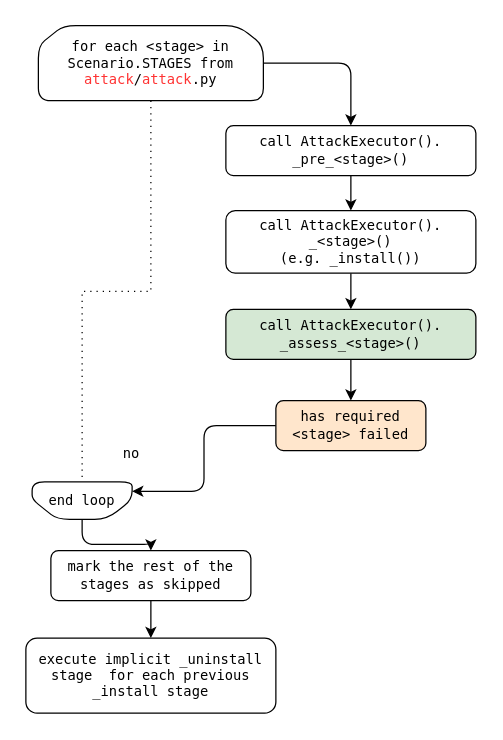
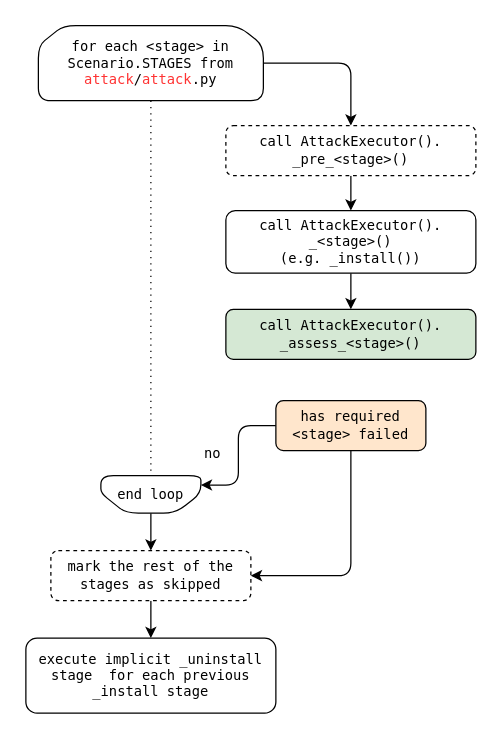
  <mxCell id="0" />
  <mxCell id="1" parent="0" />
  <mxCell id="2" style="edgeStyle=orthogonalEdgeStyle;rounded=0;orthogonalLoop=1;jettySize=auto;html=1;dashed=1;dashPattern=1 4;fontFamily=monospace;fontSize=11;endArrow=none;endFill=0;" edge="1" parent="1" source="4" target="6"><mxGeometry relative="1" as="geometry" /></mxCell>
  <mxCell id="3" style="edgeStyle=orthogonalEdgeStyle;rounded=1;orthogonalLoop=1;jettySize=auto;html=1;entryX=0.5;entryY=0;entryDx=0;entryDy=0;exitX=1;exitY=0.5;exitDx=0;exitDy=0;fontFamily=monospace;fontSize=11;" edge="1" parent="1" source="4" target="8"><mxGeometry relative="1" as="geometry" /></mxCell>
  <mxCell id="4" value="&lt;div style=&quot;font-size: 11px&quot;&gt;&lt;font style=&quot;font-size: 11px&quot;&gt;for each &amp;lt;stage&amp;gt; in Scenario.STAGES from&lt;/font&gt;&lt;/div&gt;&lt;div style=&quot;font-size: 11px&quot;&gt;&lt;font style=&quot;font-size: 11px&quot;&gt;&lt;font style=&quot;font-size: 11px&quot; color=&quot;#FF3333&quot;&gt;attack&lt;/font&gt;/&lt;font style=&quot;font-size: 11px&quot; color=&quot;#FF3333&quot;&gt;attack&lt;/font&gt;.py&lt;br style=&quot;font-size: 11px&quot;&gt;&lt;/font&gt;&lt;/div&gt;" style="shape=loopLimit;whiteSpace=wrap;html=1;rounded=1;fontFamily=monospace;fontSize=11;" vertex="1" parent="1"><mxGeometry x="30" y="20" width="180" height="60" as="geometry" /></mxCell>
  <mxCell id="5" style="edgeStyle=orthogonalEdgeStyle;rounded=1;orthogonalLoop=1;jettySize=auto;html=1;fontFamily=monospace;fontSize=11;" edge="1" parent="1" source="6" target="18"><mxGeometry relative="1" as="geometry" /></mxCell>
- <mxCell id="6" value="&lt;font style=&quot;font-size: 11px;&quot;&gt;end loop&lt;br style=&quot;font-size: 11px;&quot;&gt;&lt;/font&gt;" style="shape=loopLimit;whiteSpace=wrap;html=1;rounded=1;flipV=1;fontFamily=monospace;fontSize=11;" vertex="1" parent="1"><mxGeometry x="25" y="385" width="80" height="30" as="geometry" /></mxCell>
+ <mxCell id="6" value="&lt;font style=&quot;font-size: 11px;&quot;&gt;end loop&lt;br style=&quot;font-size: 11px;&quot;&gt;&lt;/font&gt;" style="shape=loopLimit;whiteSpace=wrap;html=1;rounded=1;flipV=1;fontFamily=monospace;fontSize=11;" vertex="1" parent="1"><mxGeometry x="80" y="380" width="80" height="30" as="geometry" /></mxCell>
  <mxCell id="7" style="edgeStyle=orthogonalEdgeStyle;rounded=1;orthogonalLoop=1;jettySize=auto;html=1;fontFamily=monospace;fontSize=11;" edge="1" parent="1" source="8" target="10"><mxGeometry relative="1" as="geometry" /></mxCell>
- <mxCell id="8" value="&lt;div style=&quot;font-size: 11px&quot;&gt;&lt;font style=&quot;font-size: 11px&quot;&gt;call AttackExecutor().&lt;/font&gt;&lt;/div&gt;&lt;div style=&quot;font-size: 11px&quot;&gt;&lt;font style=&quot;font-size: 11px&quot;&gt;_pre_&amp;lt;stage&amp;gt;()&lt;br style=&quot;font-size: 11px&quot;&gt;&lt;/font&gt;&lt;/div&gt;" style="rounded=1;whiteSpace=wrap;html=1;fontFamily=monospace;fontSize=11;" vertex="1" parent="1"><mxGeometry x="180" y="100" width="200" height="40" as="geometry" /></mxCell>
+ <mxCell id="8" value="&lt;div style=&quot;font-size: 11px&quot;&gt;&lt;font style=&quot;font-size: 11px&quot;&gt;call AttackExecutor().&lt;/font&gt;&lt;/div&gt;&lt;div style=&quot;font-size: 11px&quot;&gt;&lt;font style=&quot;font-size: 11px&quot;&gt;_pre_&amp;lt;stage&amp;gt;()&lt;br style=&quot;font-size: 11px&quot;&gt;&lt;/font&gt;&lt;/div&gt;" style="rounded=1;whiteSpace=wrap;html=1;fontFamily=monospace;fontSize=11;dashed=1;" vertex="1" parent="1"><mxGeometry x="180" y="100" width="200" height="40" as="geometry" /></mxCell>
  <mxCell id="9" style="edgeStyle=orthogonalEdgeStyle;rounded=1;orthogonalLoop=1;jettySize=auto;html=1;entryX=0.5;entryY=0;entryDx=0;entryDy=0;fontFamily=monospace;fontSize=11;" edge="1" parent="1" source="10" target="12"><mxGeometry relative="1" as="geometry" /></mxCell>
  <mxCell id="10" value="&lt;div style=&quot;font-size: 11px&quot;&gt;&lt;font style=&quot;font-size: 11px&quot;&gt;call AttackExecutor().&lt;/font&gt;&lt;/div&gt;&lt;div style=&quot;font-size: 11px&quot;&gt;&lt;font style=&quot;font-size: 11px&quot;&gt;_&amp;lt;stage&amp;gt;()&lt;/font&gt;&lt;/div&gt;&lt;div style=&quot;font-size: 11px&quot;&gt;&lt;font style=&quot;font-size: 11px&quot;&gt;(e.g. _install())&lt;br style=&quot;font-size: 11px&quot;&gt;&lt;/font&gt;&lt;/div&gt;" style="rounded=1;whiteSpace=wrap;html=1;fontFamily=monospace;fontSize=11;" vertex="1" parent="1"><mxGeometry x="180" y="168" width="200" height="50" as="geometry" /></mxCell>
- <mxCell id="11" style="edgeStyle=orthogonalEdgeStyle;rounded=1;orthogonalLoop=1;jettySize=auto;html=1;fontFamily=monospace;fontSize=11;" edge="1" parent="1" source="12" target="15"><mxGeometry relative="1" as="geometry" /></mxCell>
  <mxCell id="12" value="&lt;div style=&quot;font-size: 11px&quot;&gt;&lt;font style=&quot;font-size: 11px&quot;&gt;call AttackExecutor().&lt;/font&gt;&lt;/div&gt;&lt;div style=&quot;font-size: 11px&quot;&gt;&lt;font style=&quot;font-size: 11px&quot;&gt;_assess_&amp;lt;stage&amp;gt;()&lt;br style=&quot;font-size: 11px&quot;&gt;&lt;/font&gt;&lt;/div&gt;" style="rounded=1;whiteSpace=wrap;html=1;fontFamily=monospace;fontSize=11;fillColor=#d5e8d4;" vertex="1" parent="1"><mxGeometry x="180" y="247" width="200" height="40" as="geometry" /></mxCell>
  <mxCell id="13" style="edgeStyle=orthogonalEdgeStyle;rounded=1;orthogonalLoop=1;jettySize=auto;html=1;entryX=1;entryY=0.25;entryDx=0;entryDy=0;fontFamily=monospace;fontSize=11;" edge="1" parent="1" source="15" target="6"><mxGeometry relative="1" as="geometry" /></mxCell>
+ <mxCell id="14" style="edgeStyle=orthogonalEdgeStyle;rounded=1;orthogonalLoop=1;jettySize=auto;html=1;exitX=0.5;exitY=1;exitDx=0;exitDy=0;entryX=1;entryY=0.5;entryDx=0;entryDy=0;fontFamily=monospace;fontSize=11;" edge="1" parent="1" source="15" target="18"><mxGeometry relative="1" as="geometry"><mxPoint x="210" y="470" as="targetPoint" /></mxGeometry></mxCell>
  <mxCell id="15" value="&lt;div style=&quot;font-size: 11px&quot;&gt;&lt;font style=&quot;font-size: 11px&quot;&gt;has required&lt;/font&gt;&lt;/div&gt;&lt;div style=&quot;font-size: 11px&quot;&gt;&lt;font style=&quot;font-size: 11px&quot;&gt;&amp;lt;stage&amp;gt; failed&lt;br style=&quot;font-size: 11px&quot;&gt;&lt;/font&gt;&lt;/div&gt;" style="rounded=1;whiteSpace=wrap;html=1;fontFamily=monospace;fontSize=11;fillColor=#ffe6cc;" vertex="1" parent="1"><mxGeometry x="220" y="320" width="120" height="40" as="geometry" /></mxCell>
- <mxCell id="16" value="no" style="text;html=1;resizable=0;points=[];autosize=1;align=left;verticalAlign=top;spacingTop=-4;fontFamily=monospace;fontSize=11;" vertex="1" parent="1"><mxGeometry x="96" y="353" width="30" height="20" as="geometry" /></mxCell>
+ <mxCell id="16" value="no" style="text;html=1;resizable=0;points=[];autosize=1;align=left;verticalAlign=top;spacingTop=-4;fontFamily=monospace;fontSize=11;" vertex="1" parent="1"><mxGeometry x="161" y="353" width="30" height="20" as="geometry" /></mxCell>
  <mxCell id="17" style="edgeStyle=orthogonalEdgeStyle;rounded=1;orthogonalLoop=1;jettySize=auto;html=1;fontFamily=monospace;fontSize=11;" edge="1" parent="1" source="18" target="19"><mxGeometry relative="1" as="geometry" /></mxCell>
- <mxCell id="18" value="&lt;font style=&quot;font-size: 11px;&quot;&gt;mark the rest of the stages as skipped&lt;/font&gt;" style="rounded=1;whiteSpace=wrap;html=1;fontFamily=monospace;fontSize=11;" vertex="1" parent="1"><mxGeometry x="40" y="440" width="160" height="40" as="geometry" /></mxCell>
+ <mxCell id="18" value="&lt;font style=&quot;font-size: 11px;&quot;&gt;mark the rest of the stages as skipped&lt;/font&gt;" style="rounded=1;whiteSpace=wrap;html=1;fontFamily=monospace;fontSize=11;dashed=1;" vertex="1" parent="1"><mxGeometry x="40" y="440" width="160" height="40" as="geometry" /></mxCell>
  <mxCell id="19" value="execute implicit _uninstall stage&amp;nbsp; for each previous _install stage" style="rounded=1;whiteSpace=wrap;html=1;fontFamily=monospace;fontSize=11;" vertex="1" parent="1"><mxGeometry x="20" y="510" width="200" height="60" as="geometry" /></mxCell>
